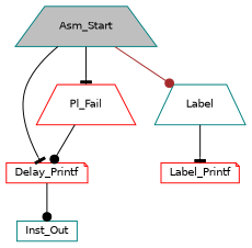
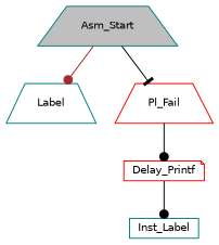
  digraph {
    rankdir=TB
    node [color=teal fillcolor=white fontname=Helvetica fontsize=10 shape=trapezium style=filled]
    edge [arrowhead=tee color=black fontname=Helvetica fontsize=10 labelfontname=Helvetica labelfontsize=10 style=solid]
    n1 [fillcolor=grey75 fontcolor=black height=0.2 label=Asm_Start width=0.4]
    n2 [color=red height=0.2 label=Delay_Printf shape=note width=0.4]
    n3 [height=0.2 label=Label width=0.4]
    n4 [color=red height=0.2 label=Pl_Fail width=0.4]
-   n5 [height=0.2 label=Inst_Out shape=box width=0.4]
-   n6 [color=red height=0.2 label=Label_Printf shape=note width=0.4]
-   n1 -> n2
+   n5 [height=0.2 label=Inst_Label shape=box width=0.4]
    n1 -> n3 [arrowhead=dot color=brown]
    n1 -> n4
    n2 -> n5 [arrowhead=dot]
-   n3 -> n6
    n4 -> n2 [arrowhead=dot]
  }
